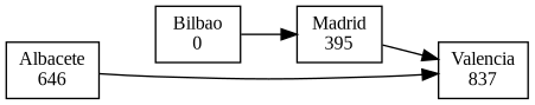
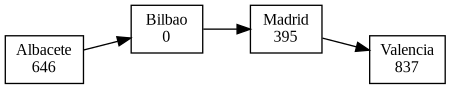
  digraph {
    fontname="Liberation Serif"
    rankdir=LR
    node [fontname="Liberation Serif" fontsize=12 shape=box]
    edge [fontname="Liberation Serif"]
    n1 [label="Bilbao\n0"]
    n2 [label="Madrid\n395"]
    n3 [label="Valencia\n837"]
    n4 [label="Albacete\n646"]
    n1 -> n2
    n2 -> n3
-   n4 -> n3
+   n4 -> n1
  }
